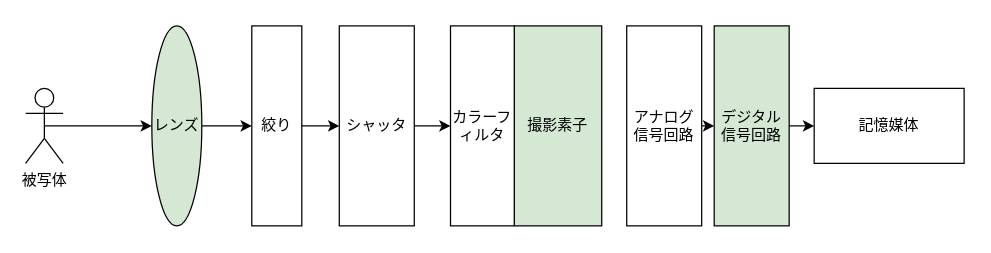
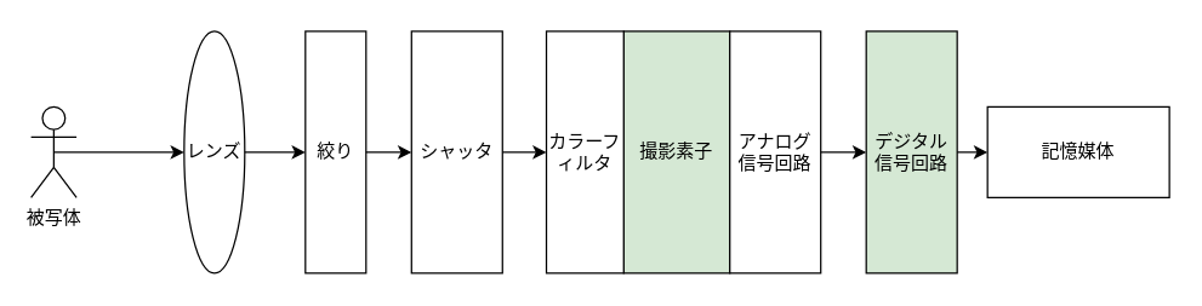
  <mxCell id="0" />
  <mxCell id="1" parent="0" />
  <mxCell id="2" value="絞り" style="rounded=0;whiteSpace=wrap;html=1;" vertex="1" parent="1"><mxGeometry x="201" y="20" width="40" height="160" as="geometry" /></mxCell>
  <mxCell id="3" value="シャッタ" style="rounded=0;whiteSpace=wrap;html=1;" vertex="1" parent="1"><mxGeometry x="271" y="20" width="60" height="160" as="geometry" /></mxCell>
  <mxCell id="4" value="撮影素子" style="whiteSpace=wrap;html=1;fillColor=#d5e8d4;" vertex="1" parent="1"><mxGeometry x="411" y="20" width="70" height="160" as="geometry" /></mxCell>
- <mxCell id="5" value="レンズ" style="ellipse;whiteSpace=wrap;html=1;fillColor=#d5e8d4;" vertex="1" parent="1"><mxGeometry x="121" y="20" width="40" height="160" as="geometry" /></mxCell>
+ <mxCell id="5" value="レンズ" style="ellipse;whiteSpace=wrap;html=1;" vertex="1" parent="1"><mxGeometry x="121" y="20" width="40" height="160" as="geometry" /></mxCell>
  <mxCell id="6" value="被写体&lt;div&gt;&lt;br&gt;&lt;/div&gt;" style="shape=umlActor;verticalLabelPosition=bottom;verticalAlign=top;html=1;outlineConnect=0;" vertex="1" parent="1"><mxGeometry x="20" y="70" width="30" height="60" as="geometry" /></mxCell>
  <mxCell id="7" value="" style="endArrow=classic;html=1;rounded=0;exitX=0.5;exitY=0.5;exitDx=0;exitDy=0;exitPerimeter=0;" edge="1" parent="1" source="6" target="5"><mxGeometry width="50" height="50" relative="1" as="geometry"><mxPoint x="390" y="235" as="sourcePoint" /><mxPoint x="440" y="185" as="targetPoint" /></mxGeometry></mxCell>
- <mxCell id="8" value="アナログ信号回路" style="rounded=0;whiteSpace=wrap;html=1;" vertex="1" parent="1"><mxGeometry x="501" y="20" width="60" height="160" as="geometry" /></mxCell>
+ <mxCell id="8" value="アナログ信号回路" style="rounded=0;whiteSpace=wrap;html=1;" vertex="1" parent="1"><mxGeometry x="481" y="20" width="60" height="160" as="geometry" /></mxCell>
  <mxCell id="9" value="デジタル信号回路" style="whiteSpace=wrap;html=1;fillColor=#d5e8d4;" vertex="1" parent="1"><mxGeometry x="571" y="20" width="60" height="160" as="geometry" /></mxCell>
  <mxCell id="10" value="カラーフィルタ" style="whiteSpace=wrap;html=1;" vertex="1" parent="1"><mxGeometry x="360" y="20" width="51" height="160" as="geometry" /></mxCell>
  <mxCell id="11" value="記憶媒体" style="whiteSpace=wrap;html=1;" vertex="1" parent="1"><mxGeometry x="651" y="70" width="120" height="60" as="geometry" /></mxCell>
  <mxCell id="12" value="" style="endArrow=classic;html=1;rounded=0;exitX=1;exitY=0.5;exitDx=0;exitDy=0;entryX=0;entryY=0.5;entryDx=0;entryDy=0;" edge="1" parent="1" source="5" target="2"><mxGeometry width="50" height="50" relative="1" as="geometry"><mxPoint x="351" y="230" as="sourcePoint" /><mxPoint x="401" y="180" as="targetPoint" /></mxGeometry></mxCell>
  <mxCell id="13" value="" style="endArrow=classic;html=1;rounded=0;exitX=1;exitY=0.5;exitDx=0;exitDy=0;entryX=0;entryY=0.5;entryDx=0;entryDy=0;" edge="1" parent="1" source="2" target="3"><mxGeometry width="50" height="50" relative="1" as="geometry"><mxPoint x="351" y="230" as="sourcePoint" /><mxPoint x="401" y="180" as="targetPoint" /></mxGeometry></mxCell>
  <mxCell id="14" value="" style="endArrow=classic;html=1;rounded=0;exitX=1;exitY=0.5;exitDx=0;exitDy=0;" edge="1" parent="1" source="3" target="10"><mxGeometry width="50" height="50" relative="1" as="geometry"><mxPoint x="351" y="230" as="sourcePoint" /><mxPoint x="401" y="180" as="targetPoint" /></mxGeometry></mxCell>
  <mxCell id="15" value="" style="endArrow=classic;html=1;rounded=0;exitX=1;exitY=0.5;exitDx=0;exitDy=0;entryX=0;entryY=0.5;entryDx=0;entryDy=0;" edge="1" parent="1" source="8" target="9"><mxGeometry width="50" height="50" relative="1" as="geometry"><mxPoint x="351" y="230" as="sourcePoint" /><mxPoint x="401" y="180" as="targetPoint" /></mxGeometry></mxCell>
  <mxCell id="16" value="" style="endArrow=classic;html=1;rounded=0;exitX=1;exitY=0.5;exitDx=0;exitDy=0;" edge="1" parent="1" source="9" target="11"><mxGeometry width="50" height="50" relative="1" as="geometry"><mxPoint x="351" y="230" as="sourcePoint" /><mxPoint x="401" y="180" as="targetPoint" /></mxGeometry></mxCell>
